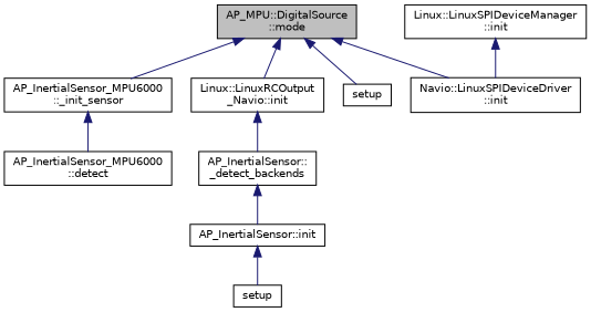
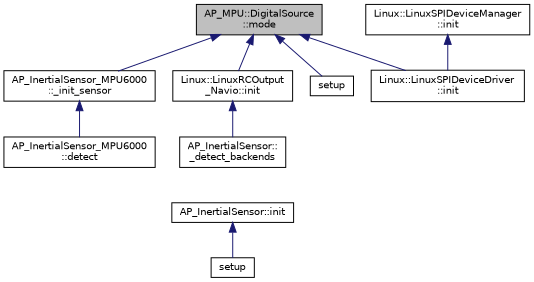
  digraph {
    rankdir=TB
    node [color=black fillcolor=white fontname=Helvetica fontsize=10 shape=record style=filled]
    edge [color=midnightblue dir=back fontname=Helvetica fontsize=10 labelfontname=Helvetica labelfontsize=10 style=solid]
    n1 [fillcolor=grey75 fontcolor=black height=0.2 label="AP_MPU::DigitalSource\l::mode" width=0.4]
    n2 [height=0.2 label="AP_InertialSensor_MPU6000\l::_init_sensor" width=0.4]
    n3 [height=0.2 label="Linux::LinuxRCOutput\l_Navio::init" width=0.4]
-   n4 [height=0.2 label="Navio::LinuxSPIDeviceDriver\l::init" width=0.4]
+   n4 [height=0.2 label="Linux::LinuxSPIDeviceDriver\l::init" width=0.4]
    n5 [height=0.2 label=setup width=0.4]
    n6 [height=0.2 label="AP_InertialSensor_MPU6000\l::detect" width=0.4]
    n7 [height=0.2 label="AP_InertialSensor::\l_detect_backends" width=0.4]
    n8 [height=0.2 label="AP_InertialSensor::init" width=0.4]
    n9 [height=0.2 label=setup width=0.4]
    n10 [height=0.2 label="Linux::LinuxSPIDeviceManager\l::init" width=0.4]
    n1 -> n2
    n1 -> n3
    n1 -> n4
    n1 -> n5
    n2 -> n6
    n3 -> n7
-   n7 -> n8
    n8 -> n9
    n10 -> n4
  }
